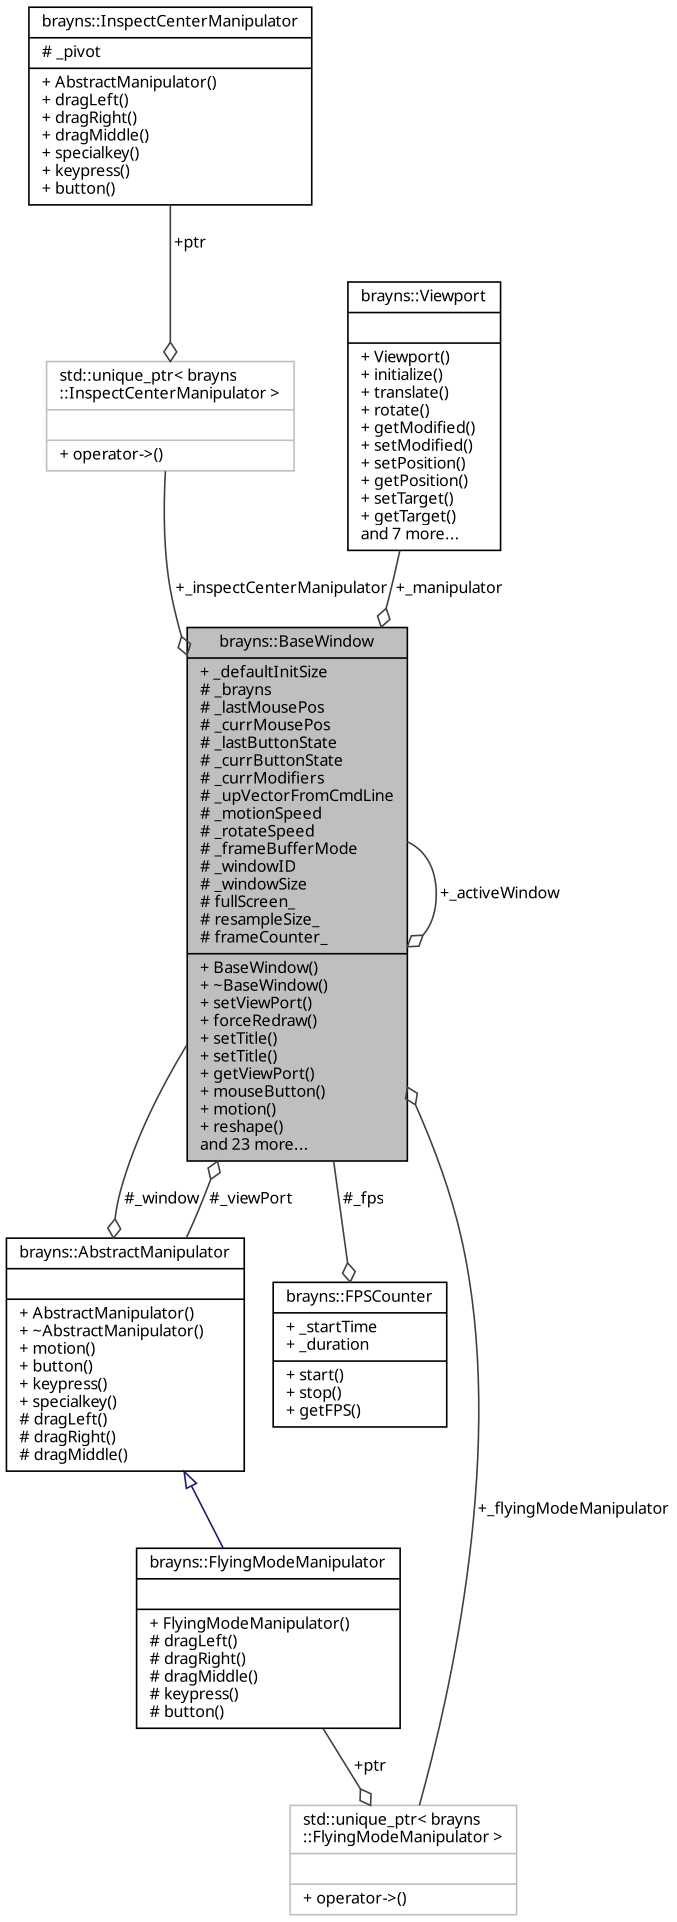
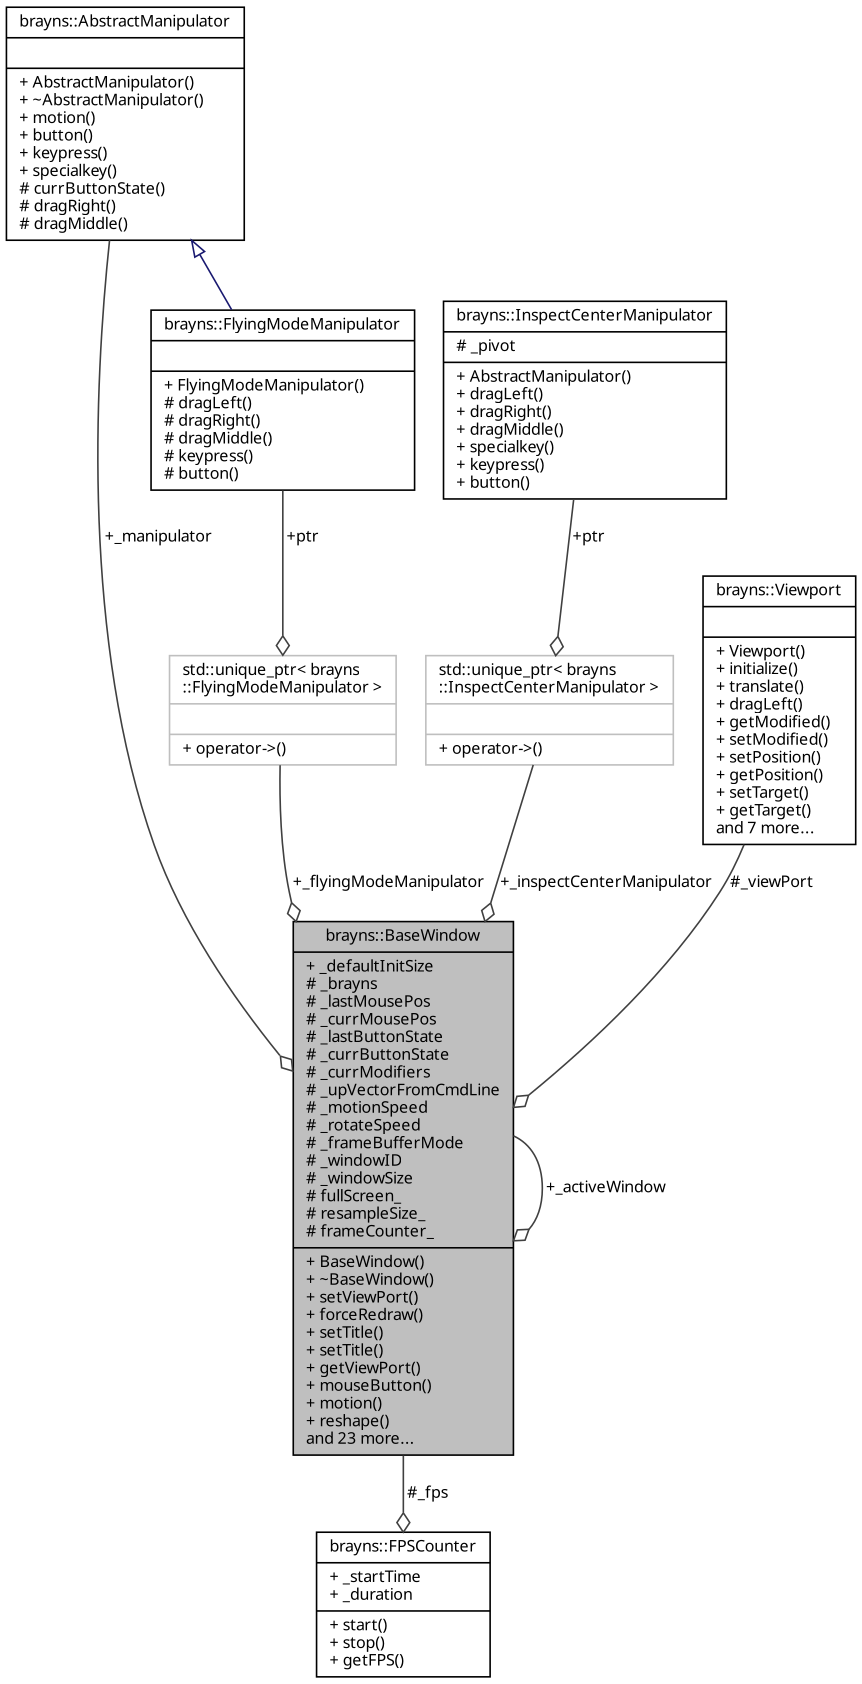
  digraph {
    node [color=black fillcolor=white fontname=Sans fontsize=10 shape=record style=filled]
    edge [arrowhead=odiamond color=grey25 fontname=Sans fontsize=10 labelfontname=Sans labelfontsize=10 style=solid]
    n1 [fillcolor=grey75 fontcolor=black height=0.2 label="{brayns::BaseWindow\n|+ _defaultInitSize\l# _brayns\l# _lastMousePos\l# _currMousePos\l# _lastButtonState\l# _currButtonState\l# _currModifiers\l# _upVectorFromCmdLine\l# _motionSpeed\l# _rotateSpeed\l# _frameBufferMode\l# _windowID\l# _windowSize\l# fullScreen_\l# resampleSize_\l# frameCounter_\l|+ BaseWindow()\l+ ~BaseWindow()\l+ setViewPort()\l+ forceRedraw()\l+ setTitle()\l+ setTitle()\l+ getViewPort()\l+ mouseButton()\l+ motion()\l+ reshape()\land 23 more...\l}" width=0.4]
-   n2 [height=0.2 label="{brayns::AbstractManipulator\n||+ AbstractManipulator()\l+ ~AbstractManipulator()\l+ motion()\l+ button()\l+ keypress()\l+ specialkey()\l# dragLeft()\l# dragRight()\l# dragMiddle()\l}" width=0.4]
+   n2 [height=0.2 label="{brayns::AbstractManipulator\n||+ AbstractManipulator()\l+ ~AbstractManipulator()\l+ motion()\l+ button()\l+ keypress()\l+ specialkey()\l# currButtonState()\l# dragRight()\l# dragMiddle()\l}" width=0.4]
    n3 [height=0.2 label="{brayns::FPSCounter\n|+ _startTime\l+ _duration\l|+ start()\l+ stop()\l+ getFPS()\l}" width=0.4]
    n4 [height=0.2 label="{brayns::FlyingModeManipulator\n||+ FlyingModeManipulator()\l# dragLeft()\l# dragRight()\l# dragMiddle()\l# keypress()\l# button()\l}" width=0.4]
    n5 [height=0.2 label="{brayns::InspectCenterManipulator\n|# _pivot\l|+ AbstractManipulator()\l+ dragLeft()\l+ dragRight()\l+ dragMiddle()\l+ specialkey()\l+ keypress()\l+ button()\l}" width=0.4]
    n6 [color=grey75 height=0.2 label="{std::unique_ptr\< brayns\l::InspectCenterManipulator \>\n||+ operator-\>()\l}" width=0.4]
    n7 [color=grey75 height=0.2 label="{std::unique_ptr\< brayns\l::FlyingModeManipulator \>\n||+ operator-\>()\l}" width=0.4]
-   n8 [height=0.2 label="{brayns::Viewport\n||+ Viewport()\l+ initialize()\l+ translate()\l+ rotate()\l+ getModified()\l+ setModified()\l+ setPosition()\l+ getPosition()\l+ setTarget()\l+ getTarget()\land 7 more...\l}" width=0.4]
+   n8 [height=0.2 label="{brayns::Viewport\n||+ Viewport()\l+ initialize()\l+ translate()\l+ dragLeft()\l+ getModified()\l+ setModified()\l+ setPosition()\l+ getPosition()\l+ setTarget()\l+ getTarget()\land 7 more...\l}" width=0.4]
    n1 -> n1 [label=" +_activeWindow"]
-   n1 -> n2 [label=" #_window"]
    n1 -> n3 [label=" #_fps"]
-   n2 -> n1 [label=" #_viewPort"]
+   n2 -> n1 [label=" +_manipulator"]
    n2 -> n4 [arrowtail=onormal color=midnightblue dir=back arrowhead=""]
    n4 -> n7 [label=" +ptr"]
    n5 -> n6 [label=" +ptr"]
    n6 -> n1 [label=" +_inspectCenterManipulator"]
    n7 -> n1 [label=" +_flyingModeManipulator"]
-   n8 -> n1 [label=" +_manipulator"]
+   n8 -> n1 [label=" #_viewPort"]
  }
